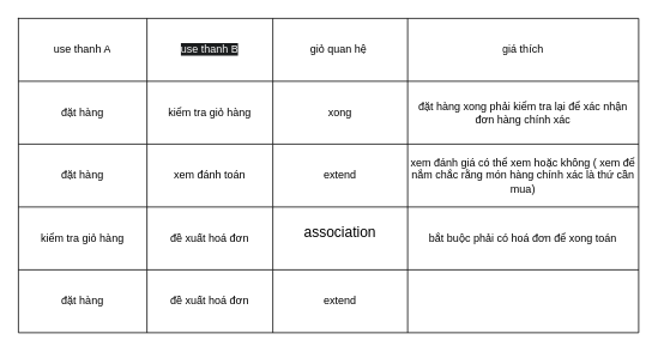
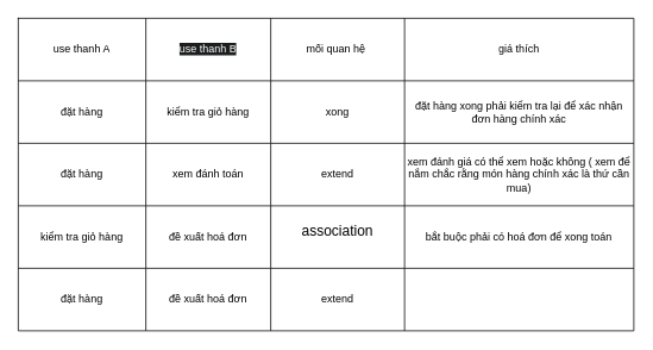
  <mxCell id="0" />
  <mxCell id="1" parent="0" />
  <mxCell id="2" value="" style="shape=table;startSize=0;container=1;collapsible=0;childLayout=tableLayout;" parent="1" vertex="1"><mxGeometry x="20" y="20" width="690" height="350" as="geometry" /></mxCell>
  <mxCell id="3" value="" style="shape=tableRow;horizontal=0;startSize=0;swimlaneHead=0;swimlaneBody=0;strokeColor=inherit;top=0;left=0;bottom=0;right=0;collapsible=0;dropTarget=0;fillColor=none;points=[[0,0.5],[1,0.5]];portConstraint=eastwest;" parent="2" vertex="1"><mxGeometry width="690" height="70" as="geometry" /></mxCell>
  <mxCell id="4" value="use thanh A" style="shape=partialRectangle;html=1;whiteSpace=wrap;connectable=0;strokeColor=inherit;overflow=hidden;fillColor=none;top=0;left=0;bottom=0;right=0;pointerEvents=1;" parent="3" vertex="1"><mxGeometry width="143" height="70" as="geometry"><mxRectangle width="143" height="70" as="alternateBounds" /></mxGeometry></mxCell>
  <mxCell id="5" value="&lt;br&gt;&lt;span style=&quot;color: rgb(255, 255, 255); font-family: Helvetica; font-size: 12px; font-style: normal; font-variant-ligatures: normal; font-variant-caps: normal; font-weight: 400; letter-spacing: normal; orphans: 2; text-align: center; text-indent: 0px; text-transform: none; widows: 2; word-spacing: 0px; -webkit-text-stroke-width: 0px; white-space: normal; background-color: rgb(27, 29, 30); text-decoration-thickness: initial; text-decoration-style: initial; text-decoration-color: initial; display: inline !important; float: none;&quot;&gt;use thanh B&lt;/span&gt;&lt;div&gt;&lt;br/&gt;&lt;/div&gt;" style="shape=partialRectangle;html=1;whiteSpace=wrap;connectable=0;strokeColor=inherit;overflow=hidden;fillColor=none;top=0;left=0;bottom=0;right=0;pointerEvents=1;" parent="3" vertex="1"><mxGeometry x="143" width="140" height="70" as="geometry"><mxRectangle width="140" height="70" as="alternateBounds" /></mxGeometry></mxCell>
- <mxCell id="6" value="giỏ quan hệ&amp;nbsp;" style="shape=partialRectangle;html=1;whiteSpace=wrap;connectable=0;strokeColor=inherit;overflow=hidden;fillColor=none;top=0;left=0;bottom=0;right=0;pointerEvents=1;" parent="3" vertex="1"><mxGeometry x="283" width="150" height="70" as="geometry"><mxRectangle width="150" height="70" as="alternateBounds" /></mxGeometry></mxCell>
+ <mxCell id="6" value="mối quan hệ&amp;nbsp;" style="shape=partialRectangle;html=1;whiteSpace=wrap;connectable=0;strokeColor=inherit;overflow=hidden;fillColor=none;top=0;left=0;bottom=0;right=0;pointerEvents=1;" parent="3" vertex="1"><mxGeometry x="283" width="150" height="70" as="geometry"><mxRectangle width="150" height="70" as="alternateBounds" /></mxGeometry></mxCell>
  <mxCell id="7" value="giá thích" style="shape=partialRectangle;html=1;whiteSpace=wrap;connectable=0;strokeColor=inherit;overflow=hidden;fillColor=none;top=0;left=0;bottom=0;right=0;pointerEvents=1;" parent="3" vertex="1"><mxGeometry x="433" width="257" height="70" as="geometry"><mxRectangle width="257" height="70" as="alternateBounds" /></mxGeometry></mxCell>
  <mxCell id="8" value="" style="shape=tableRow;horizontal=0;startSize=0;swimlaneHead=0;swimlaneBody=0;strokeColor=inherit;top=0;left=0;bottom=0;right=0;collapsible=0;dropTarget=0;fillColor=none;points=[[0,0.5],[1,0.5]];portConstraint=eastwest;" parent="2" vertex="1"><mxGeometry y="70" width="690" height="70" as="geometry" /></mxCell>
  <mxCell id="9" value="đặt hàng" style="shape=partialRectangle;html=1;whiteSpace=wrap;connectable=0;strokeColor=inherit;overflow=hidden;fillColor=none;top=0;left=0;bottom=0;right=0;pointerEvents=1;" parent="8" vertex="1"><mxGeometry width="143" height="70" as="geometry"><mxRectangle width="143" height="70" as="alternateBounds" /></mxGeometry></mxCell>
  <mxCell id="10" value="kiểm tra giỏ hàng" style="shape=partialRectangle;html=1;whiteSpace=wrap;connectable=0;strokeColor=inherit;overflow=hidden;fillColor=none;top=0;left=0;bottom=0;right=0;pointerEvents=1;" parent="8" vertex="1"><mxGeometry x="143" width="140" height="70" as="geometry"><mxRectangle width="140" height="70" as="alternateBounds" /></mxGeometry></mxCell>
  <mxCell id="11" value="xong" style="shape=partialRectangle;html=1;whiteSpace=wrap;connectable=0;strokeColor=inherit;overflow=hidden;fillColor=none;top=0;left=0;bottom=0;right=0;pointerEvents=1;" parent="8" vertex="1"><mxGeometry x="283" width="150" height="70" as="geometry"><mxRectangle width="150" height="70" as="alternateBounds" /></mxGeometry></mxCell>
  <mxCell id="12" value="đặt hàng xong phải kiểm tra lại để xác nhận đơn hàng chính xác" style="shape=partialRectangle;html=1;whiteSpace=wrap;connectable=0;strokeColor=inherit;overflow=hidden;fillColor=none;top=0;left=0;bottom=0;right=0;pointerEvents=1;" parent="8" vertex="1"><mxGeometry x="433" width="257" height="70" as="geometry"><mxRectangle width="257" height="70" as="alternateBounds" /></mxGeometry></mxCell>
  <mxCell id="13" value="" style="shape=tableRow;horizontal=0;startSize=0;swimlaneHead=0;swimlaneBody=0;strokeColor=inherit;top=0;left=0;bottom=0;right=0;collapsible=0;dropTarget=0;fillColor=none;points=[[0,0.5],[1,0.5]];portConstraint=eastwest;" parent="2" vertex="1"><mxGeometry y="140" width="690" height="70" as="geometry" /></mxCell>
  <mxCell id="14" value="đặt hàng" style="shape=partialRectangle;html=1;whiteSpace=wrap;connectable=0;strokeColor=inherit;overflow=hidden;fillColor=none;top=0;left=0;bottom=0;right=0;pointerEvents=1;" parent="13" vertex="1"><mxGeometry width="143" height="70" as="geometry"><mxRectangle width="143" height="70" as="alternateBounds" /></mxGeometry></mxCell>
  <mxCell id="15" value="xem đánh toán" style="shape=partialRectangle;html=1;whiteSpace=wrap;connectable=0;strokeColor=inherit;overflow=hidden;fillColor=none;top=0;left=0;bottom=0;right=0;pointerEvents=1;" parent="13" vertex="1"><mxGeometry x="143" width="140" height="70" as="geometry"><mxRectangle width="140" height="70" as="alternateBounds" /></mxGeometry></mxCell>
  <mxCell id="16" value="extend" style="shape=partialRectangle;html=1;whiteSpace=wrap;connectable=0;strokeColor=inherit;overflow=hidden;fillColor=none;top=0;left=0;bottom=0;right=0;pointerEvents=1;" parent="13" vertex="1"><mxGeometry x="283" width="150" height="70" as="geometry"><mxRectangle width="150" height="70" as="alternateBounds" /></mxGeometry></mxCell>
  <mxCell id="17" value="xem đánh giá có thể xem hoặc không ( xem để nắm chắc rằng món hàng chính xác là thứ cần mua)" style="shape=partialRectangle;html=1;whiteSpace=wrap;connectable=0;strokeColor=inherit;overflow=hidden;fillColor=none;top=0;left=0;bottom=0;right=0;pointerEvents=1;" parent="13" vertex="1"><mxGeometry x="433" width="257" height="70" as="geometry"><mxRectangle width="257" height="70" as="alternateBounds" /></mxGeometry></mxCell>
  <mxCell id="18" value="" style="shape=tableRow;horizontal=0;startSize=0;swimlaneHead=0;swimlaneBody=0;strokeColor=inherit;top=0;left=0;bottom=0;right=0;collapsible=0;dropTarget=0;fillColor=none;points=[[0,0.5],[1,0.5]];portConstraint=eastwest;" parent="2" vertex="1"><mxGeometry y="210" width="690" height="70" as="geometry" /></mxCell>
  <mxCell id="19" value="kiểm tra giỏ hàng" style="shape=partialRectangle;html=1;whiteSpace=wrap;connectable=0;strokeColor=inherit;overflow=hidden;fillColor=none;top=0;left=0;bottom=0;right=0;pointerEvents=1;" parent="18" vertex="1"><mxGeometry width="143" height="70" as="geometry"><mxRectangle width="143" height="70" as="alternateBounds" /></mxGeometry></mxCell>
  <mxCell id="20" value="đề xuất hoá đơn" style="shape=partialRectangle;html=1;whiteSpace=wrap;connectable=0;strokeColor=inherit;overflow=hidden;fillColor=none;top=0;left=0;bottom=0;right=0;pointerEvents=1;" parent="18" vertex="1"><mxGeometry x="143" width="140" height="70" as="geometry"><mxRectangle width="140" height="70" as="alternateBounds" /></mxGeometry></mxCell>
  <mxCell id="21" value="&#10;&lt;span style=&quot;color: rgb(0, 0, 0); font-family: Arial, sans-serif; font-size: 16px; font-style: normal; font-variant-ligatures: normal; font-variant-caps: normal; font-weight: 400; letter-spacing: normal; orphans: 2; text-align: start; text-indent: 0px; text-transform: none; widows: 2; word-spacing: 0px; -webkit-text-stroke-width: 0px; white-space: pre-wrap; background-color: rgb(255, 255, 255); text-decoration-thickness: initial; text-decoration-style: initial; text-decoration-color: initial; display: inline !important; float: none;&quot;&gt;association&lt;/span&gt;&#10;&#10;" style="shape=partialRectangle;html=1;whiteSpace=wrap;connectable=0;strokeColor=inherit;overflow=hidden;fillColor=none;top=0;left=0;bottom=0;right=0;pointerEvents=1;" parent="18" vertex="1"><mxGeometry x="283" width="150" height="70" as="geometry"><mxRectangle width="150" height="70" as="alternateBounds" /></mxGeometry></mxCell>
  <mxCell id="22" value="bắt buộc phải có hoá đơn để xong toán" style="shape=partialRectangle;html=1;whiteSpace=wrap;connectable=0;strokeColor=inherit;overflow=hidden;fillColor=none;top=0;left=0;bottom=0;right=0;pointerEvents=1;" parent="18" vertex="1"><mxGeometry x="433" width="257" height="70" as="geometry"><mxRectangle width="257" height="70" as="alternateBounds" /></mxGeometry></mxCell>
  <mxCell id="23" value="" style="shape=tableRow;horizontal=0;startSize=0;swimlaneHead=0;swimlaneBody=0;strokeColor=inherit;top=0;left=0;bottom=0;right=0;collapsible=0;dropTarget=0;fillColor=none;points=[[0,0.5],[1,0.5]];portConstraint=eastwest;" parent="2" vertex="1"><mxGeometry y="280" width="690" height="70" as="geometry" /></mxCell>
  <mxCell id="24" value="đặt hàng" style="shape=partialRectangle;html=1;whiteSpace=wrap;connectable=0;strokeColor=inherit;overflow=hidden;fillColor=none;top=0;left=0;bottom=0;right=0;pointerEvents=1;" parent="23" vertex="1"><mxGeometry width="143" height="70" as="geometry"><mxRectangle width="143" height="70" as="alternateBounds" /></mxGeometry></mxCell>
  <mxCell id="25" value="đề xuất hoá đơn" style="shape=partialRectangle;html=1;whiteSpace=wrap;connectable=0;strokeColor=inherit;overflow=hidden;fillColor=none;top=0;left=0;bottom=0;right=0;pointerEvents=1;" parent="23" vertex="1"><mxGeometry x="143" width="140" height="70" as="geometry"><mxRectangle width="140" height="70" as="alternateBounds" /></mxGeometry></mxCell>
  <mxCell id="26" value="extend" style="shape=partialRectangle;html=1;whiteSpace=wrap;connectable=0;strokeColor=inherit;overflow=hidden;fillColor=none;top=0;left=0;bottom=0;right=0;pointerEvents=1;" parent="23" vertex="1"><mxGeometry x="283" width="150" height="70" as="geometry"><mxRectangle width="150" height="70" as="alternateBounds" /></mxGeometry></mxCell>
  <mxCell id="27" value="" style="shape=partialRectangle;html=1;whiteSpace=wrap;connectable=0;strokeColor=inherit;overflow=hidden;fillColor=none;top=0;left=0;bottom=0;right=0;pointerEvents=1;" parent="23" vertex="1"><mxGeometry x="433" width="257" height="70" as="geometry"><mxRectangle width="257" height="70" as="alternateBounds" /></mxGeometry></mxCell>
